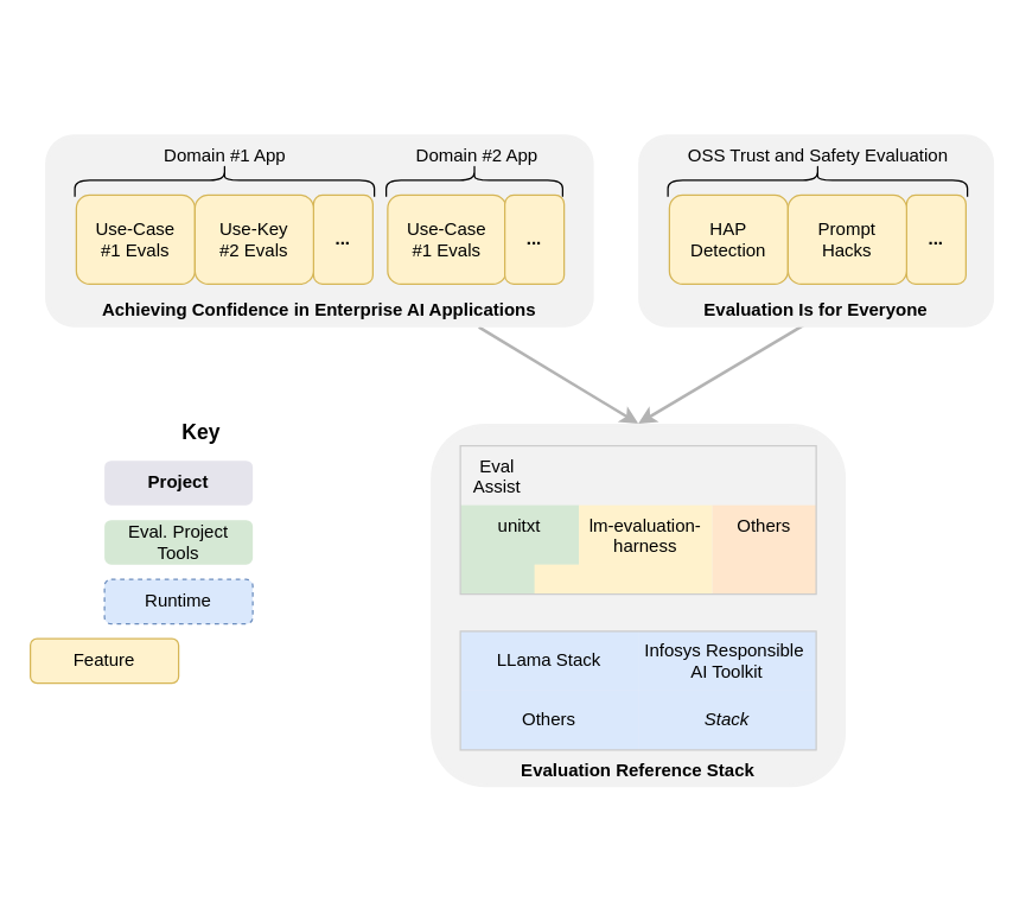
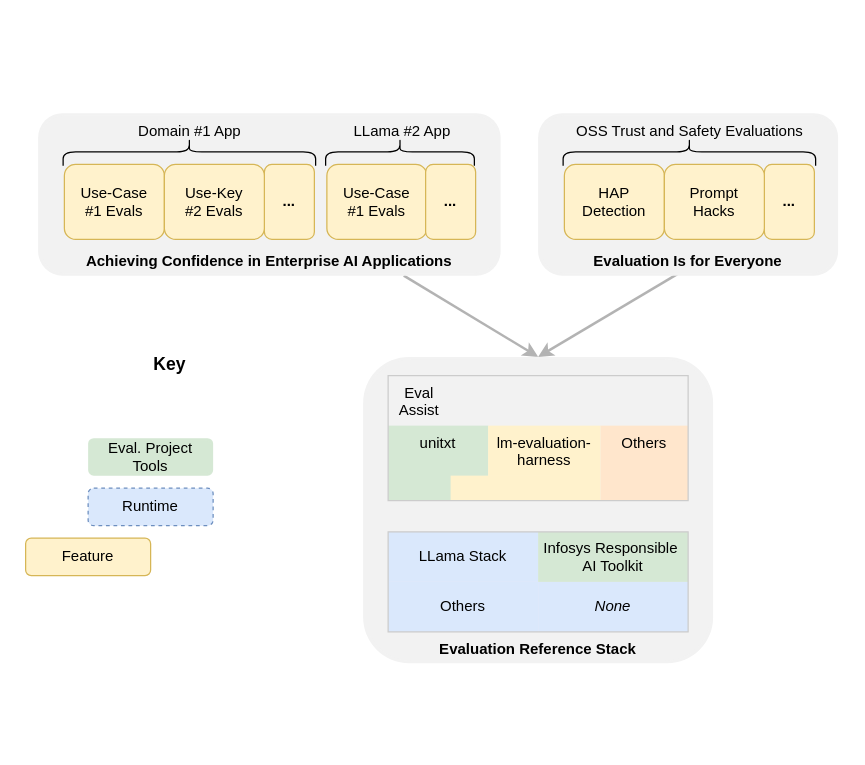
  <mxCell id="0" />
  <mxCell id="1" parent="0" />
  <mxCell id="2" value="" style="endArrow=classic;html=1;rounded=0;exitX=0.464;exitY=0.991;exitDx=0;exitDy=0;strokeWidth=2;exitPerimeter=0;entryX=0.5;entryY=0;entryDx=0;entryDy=0;strokeColor=#B3B3B3;" parent="1" source="5" edge="1"><mxGeometry width="50" height="50" relative="1" as="geometry"><mxPoint x="750" y="225" as="sourcePoint" /><mxPoint x="430" y="285" as="targetPoint" /></mxGeometry></mxCell>
  <mxCell id="3" value="" style="endArrow=classic;html=1;rounded=0;strokeWidth=2;entryX=0.5;entryY=0;entryDx=0;entryDy=0;strokeColor=#B3B3B3;" parent="1" source="20" edge="1"><mxGeometry width="50" height="50" relative="1" as="geometry"><mxPoint x="209" y="201" as="sourcePoint" /><mxPoint x="430" y="285" as="targetPoint" /></mxGeometry></mxCell>
  <mxCell id="4" value="" style="group" parent="1" vertex="1" connectable="0"><mxGeometry x="430" width="240" height="140" as="geometry" y="80" /></mxCell>
  <mxCell id="5" value="&lt;span style=&quot;text-wrap-mode: nowrap;&quot;&gt;&lt;b&gt;Evaluation Is for Everyone&lt;/b&gt;&lt;/span&gt;" style="shape=ext;double=1;rounded=1;whiteSpace=wrap;html=1;verticalAlign=bottom;fillColor=light-dark(#F2F2F2,#3B394A);strokeColor=none;" parent="4" vertex="1"><mxGeometry y="10" width="240" height="130" as="geometry" /></mxCell>
  <mxCell id="6" value="" style="group" parent="4" vertex="1" connectable="0"><mxGeometry x="20" width="202" height="111" as="geometry" /></mxCell>
  <mxCell id="7" value="" style="shape=curlyBracket;whiteSpace=wrap;html=1;rounded=1;flipH=1;labelPosition=right;verticalLabelPosition=middle;align=left;verticalAlign=middle;size=0.5;rotation=270;" parent="6" vertex="1"><mxGeometry x="90" y="-60" width="22" height="202" as="geometry" /></mxCell>
- <mxCell id="8" value="OSS Trust and Safety Evaluation" style="text;html=1;align=center;verticalAlign=middle;resizable=0;points=[];autosize=1;strokeColor=none;fillColor=none;" parent="6" vertex="1"><mxGeometry x="1" y="10" width="200" height="30" as="geometry" /></mxCell>
+ <mxCell id="8" value="OSS Trust and Safety Evaluations" style="text;html=1;align=center;verticalAlign=middle;resizable=0;points=[];autosize=1;strokeColor=none;fillColor=none;" parent="6" vertex="1"><mxGeometry x="1" y="10" width="200" height="30" as="geometry" /></mxCell>
  <mxCell id="9" value="" style="group" parent="6" vertex="1" connectable="0"><mxGeometry x="1" y="51" width="200" height="60" as="geometry" /></mxCell>
  <mxCell id="10" value="&lt;b&gt;...&lt;/b&gt;" style="rounded=1;whiteSpace=wrap;html=1;fillColor=#fff2cc;strokeColor=#d6b656;" parent="9" vertex="1"><mxGeometry x="160" width="40" height="60" as="geometry" /></mxCell>
  <mxCell id="11" value="HAP&lt;div&gt;Detection&lt;/div&gt;" style="rounded=1;whiteSpace=wrap;html=1;fillColor=#fff2cc;strokeColor=#d6b656;" parent="9" vertex="1"><mxGeometry width="80" height="60" as="geometry" /></mxCell>
  <mxCell id="12" value="Prompt&lt;div&gt;Hacks&lt;/div&gt;" style="rounded=1;whiteSpace=wrap;html=1;fillColor=#fff2cc;strokeColor=#d6b656;" parent="9" vertex="1"><mxGeometry x="80" width="80" height="60" as="geometry" /></mxCell>
  <mxCell id="13" value="&lt;font style=&quot;font-size: 14px;&quot;&gt;Key&lt;/font&gt;" style="text;strokeColor=none;fillColor=none;html=1;fontSize=24;fontStyle=1;verticalAlign=top;align=center;" parent="1" vertex="1"><mxGeometry x="85" y="267" width="100" height="30" as="geometry" /></mxCell>
- <mxCell id="14" value="&lt;b&gt;Project&lt;/b&gt;" style="shape=ext;double=1;rounded=1;whiteSpace=wrap;html=1;verticalAlign=middle;fillColor=light-dark(#e5e4ec, #3b394a);strokeColor=none;" parent="1" vertex="1"><mxGeometry x="70" y="310" width="100" height="30" as="geometry" /></mxCell>
  <mxCell id="15" value="" style="endArrow=classic;html=1;rounded=0;exitX=0.5;exitY=1;exitDx=0;exitDy=0;strokeWidth=3;" parent="1" edge="1"><mxGeometry width="50" height="50" relative="1" as="geometry"><mxPoint x="470" y="590" as="sourcePoint" /><mxPoint x="470" y="590" as="targetPoint" /></mxGeometry></mxCell>
  <mxCell id="16" value="Eval. Project Tools" style="shape=ext;double=1;rounded=1;whiteSpace=wrap;html=1;verticalAlign=middle;fillColor=#d5e8d4;strokeColor=none;" parent="1" vertex="1"><mxGeometry x="70" y="350" width="100" height="30" as="geometry" /></mxCell>
  <mxCell id="17" value="Runtime" style="rounded=1;whiteSpace=wrap;html=1;fillColor=#dae8fc;strokeColor=#6c8ebf;dashed=1;" parent="1" vertex="1"><mxGeometry x="70" y="390" width="100" height="30" as="geometry" /></mxCell>
  <mxCell id="18" value="Feature" style="rounded=1;whiteSpace=wrap;html=1;fillColor=#fff2cc;strokeColor=#d6b656;" parent="1" vertex="1"><mxGeometry x="20" y="430" width="100" height="30" as="geometry" /></mxCell>
  <mxCell id="19" value="" style="group" parent="1" vertex="1" connectable="0"><mxGeometry x="30" width="370" height="140" as="geometry" y="80" /></mxCell>
  <mxCell id="20" value="&lt;span style=&quot;text-wrap-mode: nowrap;&quot;&gt;&lt;b&gt;Achieving Confidence in&amp;nbsp;&lt;/b&gt;&lt;/span&gt;&lt;b style=&quot;color: light-dark(rgb(0, 0, 0), rgb(255, 255, 255)); text-wrap-mode: nowrap; background-color: transparent;&quot;&gt;Enterprise AI Applications&lt;/b&gt;" style="shape=ext;double=1;rounded=1;whiteSpace=wrap;html=1;verticalAlign=bottom;fillColor=light-dark(#F2F2F2,#3B394A);strokeColor=none;" parent="19" vertex="1"><mxGeometry y="10" width="370" height="130" as="geometry" /></mxCell>
  <mxCell id="21" value="" style="endArrow=classic;html=1;rounded=0;exitX=0.5;exitY=1;exitDx=0;exitDy=0;strokeWidth=3;" parent="19" edge="1"><mxGeometry width="50" height="50" relative="1" as="geometry"><mxPoint x="330" y="40" as="sourcePoint" /><mxPoint x="330" y="40" as="targetPoint" /></mxGeometry></mxCell>
  <mxCell id="22" value="" style="shape=curlyBracket;whiteSpace=wrap;html=1;rounded=1;flipH=1;labelPosition=right;verticalLabelPosition=middle;align=left;verticalAlign=middle;size=0.5;rotation=270;" parent="19" vertex="1"><mxGeometry x="278.5" y="-18.5" width="22" height="119" as="geometry" /></mxCell>
- <mxCell id="23" value="Domain #2 App" style="text;html=1;align=center;verticalAlign=middle;resizable=0;points=[];autosize=1;strokeColor=none;fillColor=none;" parent="19" vertex="1"><mxGeometry x="235.5" y="10" width="110" height="30" as="geometry" /></mxCell>
+ <mxCell id="23" value="LLama #2 App" style="text;html=1;align=center;verticalAlign=middle;resizable=0;points=[];autosize=1;strokeColor=none;fillColor=none;" parent="19" vertex="1"><mxGeometry x="235.5" y="10" width="110" height="30" as="geometry" /></mxCell>
  <mxCell id="24" value="" style="group" parent="19" vertex="1" connectable="0"><mxGeometry x="231" y="51" width="119" height="60" as="geometry" /></mxCell>
  <mxCell id="25" value="Use-Case&lt;div&gt;#1 Evals&lt;/div&gt;" style="rounded=1;whiteSpace=wrap;html=1;fillColor=#fff2cc;strokeColor=#d6b656;" parent="24" vertex="1"><mxGeometry width="80" height="60" as="geometry" /></mxCell>
  <mxCell id="26" value="&lt;b&gt;...&lt;/b&gt;" style="rounded=1;whiteSpace=wrap;html=1;fillColor=#fff2cc;strokeColor=#d6b656;" parent="19" vertex="1"><mxGeometry x="310" y="51" width="40" height="60" as="geometry" /></mxCell>
  <mxCell id="27" value="" style="group" parent="19" vertex="1" connectable="0"><mxGeometry x="20" width="202" height="111" as="geometry" /></mxCell>
  <mxCell id="28" value="" style="shape=curlyBracket;whiteSpace=wrap;html=1;rounded=1;flipH=1;labelPosition=right;verticalLabelPosition=middle;align=left;verticalAlign=middle;size=0.5;rotation=270;" parent="27" vertex="1"><mxGeometry x="90" y="-60" width="22" height="202" as="geometry" /></mxCell>
  <mxCell id="29" value="Domain #1 App" style="text;html=1;align=center;verticalAlign=middle;resizable=0;points=[];autosize=1;strokeColor=none;fillColor=none;" parent="27" vertex="1"><mxGeometry x="46" y="10" width="110" height="30" as="geometry" /></mxCell>
  <mxCell id="30" value="" style="group" parent="27" vertex="1" connectable="0"><mxGeometry x="1" y="51" width="200" height="60" as="geometry" /></mxCell>
  <mxCell id="31" value="&lt;b&gt;...&lt;/b&gt;" style="rounded=1;whiteSpace=wrap;html=1;fillColor=#fff2cc;strokeColor=#d6b656;" parent="30" vertex="1"><mxGeometry x="160" width="40" height="60" as="geometry" /></mxCell>
  <mxCell id="32" value="Use-Case&lt;div&gt;#1 Evals&lt;/div&gt;" style="rounded=1;whiteSpace=wrap;html=1;fillColor=#fff2cc;strokeColor=#d6b656;" parent="30" vertex="1"><mxGeometry width="80" height="60" as="geometry" /></mxCell>
  <mxCell id="33" value="Use-Key&lt;div&gt;#2 Evals&lt;/div&gt;" style="rounded=1;whiteSpace=wrap;html=1;fillColor=#fff2cc;strokeColor=#d6b656;" parent="30" vertex="1"><mxGeometry x="80" width="80" height="60" as="geometry" /></mxCell>
  <mxCell id="34" value="" style="group" vertex="1" connectable="0" parent="1"><mxGeometry x="270" y="300" width="320" height="240" as="geometry" /></mxCell>
  <mxCell id="35" value="" style="endArrow=classic;html=1;rounded=0;exitX=0.5;exitY=1;exitDx=0;exitDy=0;strokeWidth=3;" edge="1" parent="34"><mxGeometry width="50" height="50" relative="1" as="geometry"><mxPoint x="315" y="10" as="sourcePoint" /><mxPoint x="315" y="10" as="targetPoint" /></mxGeometry></mxCell>
  <mxCell id="36" value="" style="group" vertex="1" connectable="0" parent="34"><mxGeometry width="320" height="240" as="geometry" /></mxCell>
  <mxCell id="37" value="&lt;b&gt;Evaluation Reference Stack&lt;/b&gt;" style="shape=ext;double=1;rounded=1;whiteSpace=wrap;html=1;verticalAlign=bottom;fillColor=#F2F2F2;strokeColor=none;" vertex="1" parent="36"><mxGeometry x="20" y="-15" width="280" height="245" as="geometry" /></mxCell>
- <mxCell id="38" value="&lt;i&gt;Stack&lt;/i&gt;" style="rounded=0;whiteSpace=wrap;html=1;fillColor=#dae8fc;strokeColor=none;" vertex="1" parent="36"><mxGeometry x="160" y="165" width="120" height="40" as="geometry" /></mxCell>
+ <mxCell id="38" value="&lt;i&gt;None&lt;/i&gt;" style="rounded=0;whiteSpace=wrap;html=1;fillColor=#dae8fc;strokeColor=none;" vertex="1" parent="36"><mxGeometry x="160" y="165" width="120" height="40" as="geometry" /></mxCell>
  <mxCell id="39" value="LLama Stack" style="rounded=0;whiteSpace=wrap;html=1;fillColor=#dae8fc;strokeColor=none;" vertex="1" parent="36"><mxGeometry x="40" y="125" width="120" height="40" as="geometry" /></mxCell>
  <mxCell id="40" value="Others" style="rounded=0;whiteSpace=wrap;html=1;fillColor=#dae8fc;strokeColor=none;" vertex="1" parent="36"><mxGeometry x="40" y="165" width="120" height="40" as="geometry" /></mxCell>
  <mxCell id="41" value="Eval Assist" style="rounded=0;whiteSpace=wrap;html=1;fillColor=#f2f2f2;strokeColor=none;verticalAlign=top;" vertex="1" parent="36"><mxGeometry x="40" width="50" height="40" as="geometry" /></mxCell>
  <mxCell id="42" value="unitxt" style="rounded=0;whiteSpace=wrap;html=1;fillColor=#d5e8d4;strokeColor=none;verticalAlign=top;" vertex="1" parent="36"><mxGeometry x="40" y="40" width="80" height="60" as="geometry" /></mxCell>
  <mxCell id="43" value="&lt;span style=&quot;color: rgb(0, 0, 0); font-family: Helvetica; font-size: 12px; font-style: normal; font-variant-ligatures: normal; font-variant-caps: normal; font-weight: 400; letter-spacing: normal; orphans: 2; text-align: center; text-indent: 0px; text-transform: none; widows: 2; word-spacing: 0px; -webkit-text-stroke-width: 0px; white-space: normal; text-decoration-thickness: initial; text-decoration-style: initial; text-decoration-color: initial; float: none; display: inline !important;&quot;&gt;lm-evaluation-harness&lt;/span&gt;" style="rounded=0;whiteSpace=wrap;html=1;fillColor=#fff2cc;strokeColor=none;verticalAlign=top;" vertex="1" parent="36"><mxGeometry x="120" y="40" width="90" height="60" as="geometry" /></mxCell>
  <mxCell id="44" value="" style="rounded=0;whiteSpace=wrap;html=1;fillColor=#fff2cc;strokeColor=none;verticalAlign=top;" vertex="1" parent="36"><mxGeometry x="90" y="80" width="80" height="20" as="geometry" /></mxCell>
- <mxCell id="45" value="Infosys Responsible&amp;nbsp;&lt;div&gt;AI Toolkit&lt;/div&gt;" style="rounded=0;whiteSpace=wrap;html=1;fillColor=#dae8fc;strokeColor=none;" vertex="1" parent="36"><mxGeometry x="160" y="125" width="120" height="40" as="geometry" /></mxCell>
+ <mxCell id="45" value="Infosys Responsible&amp;nbsp;&lt;div&gt;AI Toolkit&lt;/div&gt;" style="rounded=0;whiteSpace=wrap;html=1;fillColor=#d5e8d4;strokeColor=none;" vertex="1" parent="36"><mxGeometry x="160" y="125" width="120" height="40" as="geometry" /></mxCell>
  <mxCell id="46" value="" style="rounded=0;whiteSpace=wrap;html=1;fillColor=none;strokeColor=#CCCCCC;" vertex="1" parent="36"><mxGeometry x="40" y="125" width="240" height="80" as="geometry" /></mxCell>
  <mxCell id="47" value="Others" style="rounded=0;whiteSpace=wrap;html=1;fillColor=#ffe6cc;strokeColor=none;verticalAlign=top;" vertex="1" parent="36"><mxGeometry x="210" y="40" width="70" height="60" as="geometry" /></mxCell>
  <mxCell id="48" value="" style="rounded=0;whiteSpace=wrap;html=1;fillColor=none;strokeColor=#CCCCCC;" vertex="1" parent="36"><mxGeometry x="40" width="240" height="100" as="geometry" /></mxCell>
